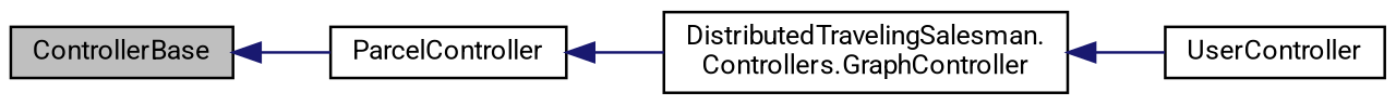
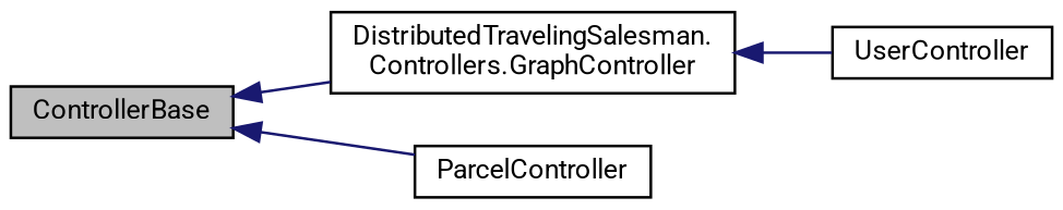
  digraph {
    fontname=Roboto
    rankdir=LR
    node [color=black fillcolor=white fontname=Roboto fontsize=10 shape=record style=filled]
    edge [color=midnightblue dir=back fontname=Roboto fontsize=10 labelfontname=Helvetica labelfontsize=10 style=solid]
    n1 [fillcolor=grey75 fontcolor=black height=0.2 label=ControllerBase width=0.4]
    n2 [height=0.2 label="DistributedTravelingSalesman.\lControllers.GraphController" width=0.4]
    n3 [height=0.2 label=ParcelController width=0.4]
    n4 [height=0.2 label=UserController width=0.4]
-   n3 -> n2
+   n1 -> n2
    n1 -> n3
    n2 -> n4
  }
